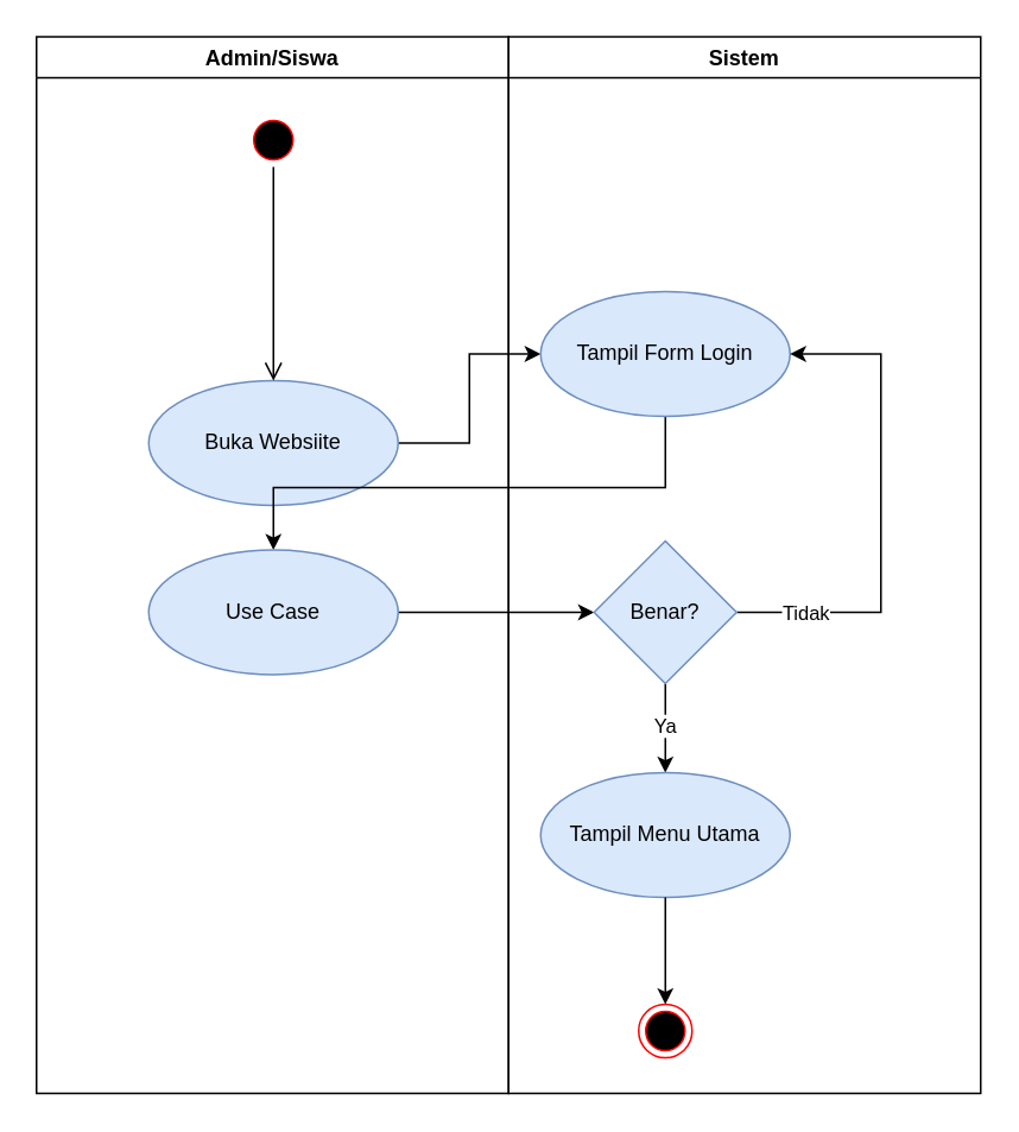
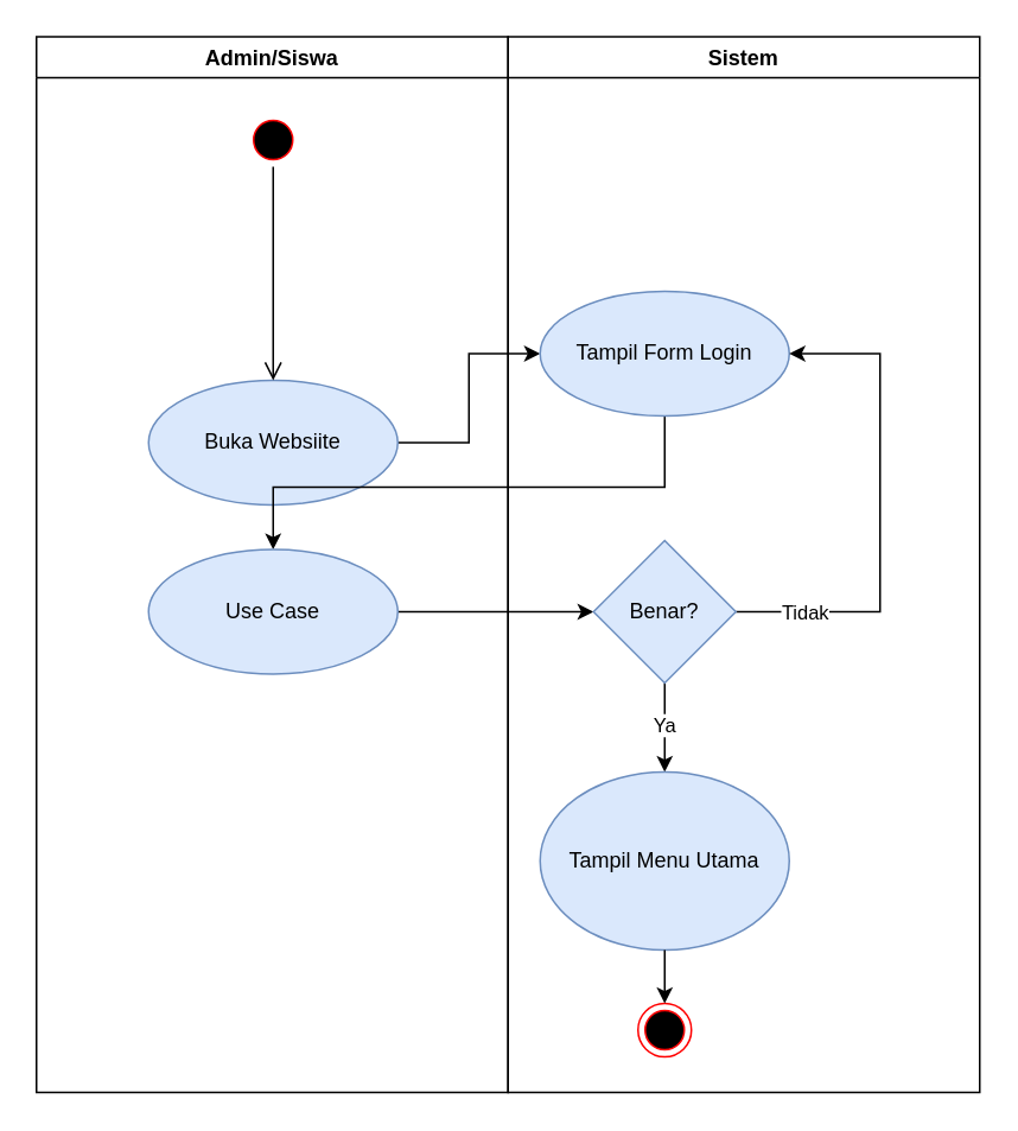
  <mxCell id="0" />
  <mxCell id="1" parent="0" />
  <mxCell id="2" value="" style="edgeStyle=orthogonalEdgeStyle;rounded=0;orthogonalLoop=1;jettySize=auto;html=1;" edge="1" parent="1" source="3" target="5"><mxGeometry relative="1" as="geometry" /></mxCell>
  <mxCell id="3" value="Buka Websiite" style="ellipse;whiteSpace=wrap;html=1;fillColor=#dae8fc;strokeColor=#6c8ebf;" vertex="1" parent="1"><mxGeometry x="83" y="213" width="140" height="70" as="geometry" /></mxCell>
  <mxCell id="4" style="edgeStyle=orthogonalEdgeStyle;rounded=0;orthogonalLoop=1;jettySize=auto;html=1;entryX=0.5;entryY=0;entryDx=0;entryDy=0;" edge="1" parent="1" source="5" target="7"><mxGeometry relative="1" as="geometry"><Array as="points"><mxPoint x="373" y="273" /><mxPoint x="153" y="273" /></Array></mxGeometry></mxCell>
  <mxCell id="5" value="Tampil Form Login" style="ellipse;whiteSpace=wrap;html=1;fillColor=#dae8fc;strokeColor=#6c8ebf;" vertex="1" parent="1"><mxGeometry x="303" y="163" width="140" height="70" as="geometry" /></mxCell>
  <mxCell id="6" value="" style="edgeStyle=orthogonalEdgeStyle;rounded=0;orthogonalLoop=1;jettySize=auto;html=1;" edge="1" parent="1" source="7" target="12"><mxGeometry relative="1" as="geometry" /></mxCell>
  <mxCell id="7" value="Use Case" style="ellipse;whiteSpace=wrap;html=1;fillColor=#dae8fc;strokeColor=#6c8ebf;" vertex="1" parent="1"><mxGeometry x="83" y="308" width="140" height="70" as="geometry" /></mxCell>
  <mxCell id="8" value="" style="edgeStyle=orthogonalEdgeStyle;rounded=0;orthogonalLoop=1;jettySize=auto;html=1;" edge="1" parent="1" source="12" target="17"><mxGeometry relative="1" as="geometry" /></mxCell>
  <mxCell id="9" value="Ya" style="edgeLabel;html=1;align=center;verticalAlign=middle;resizable=0;points=[];" vertex="1" connectable="0" parent="8"><mxGeometry x="-0.1" y="-1" relative="1" as="geometry"><mxPoint as="offset" /></mxGeometry></mxCell>
  <mxCell id="10" style="edgeStyle=orthogonalEdgeStyle;rounded=0;orthogonalLoop=1;jettySize=auto;html=1;entryX=1;entryY=0.5;entryDx=0;entryDy=0;" edge="1" parent="1" source="12" target="5"><mxGeometry relative="1" as="geometry"><mxPoint x="493" y="173" as="targetPoint" /><Array as="points"><mxPoint x="494" y="343" /><mxPoint x="494" y="198" /></Array></mxGeometry></mxCell>
  <mxCell id="11" value="Tidak" style="edgeLabel;html=1;align=center;verticalAlign=middle;resizable=0;points=[];" vertex="1" connectable="0" parent="10"><mxGeometry x="-0.726" y="-3" relative="1" as="geometry"><mxPoint y="-3" as="offset" /></mxGeometry></mxCell>
  <mxCell id="12" value="Benar?" style="rhombus;whiteSpace=wrap;html=1;fillColor=#dae8fc;strokeColor=#6c8ebf;" vertex="1" parent="1"><mxGeometry x="333" y="303" width="80" height="80" as="geometry" /></mxCell>
  <mxCell id="13" value="" style="ellipse;html=1;shape=startState;fillColor=#000000;strokeColor=#ff0000;" vertex="1" parent="1"><mxGeometry x="138" y="63" width="30" height="30" as="geometry" /></mxCell>
  <mxCell id="14" value="" style="edgeStyle=orthogonalEdgeStyle;html=1;verticalAlign=bottom;endArrow=open;endSize=8;strokeColor=#000000;rounded=0;entryX=0.5;entryY=0;entryDx=0;entryDy=0;" edge="1" source="13" parent="1" target="3"><mxGeometry relative="1" as="geometry"><mxPoint x="153" y="153" as="targetPoint" /></mxGeometry></mxCell>
  <mxCell id="15" value="Admin/Siswa" style="swimlane;" vertex="1" parent="1"><mxGeometry x="20" y="20" width="265" height="593" as="geometry" /></mxCell>
  <mxCell id="16" value="Sistem" style="swimlane;" vertex="1" parent="1"><mxGeometry x="285" y="20" width="265" height="593" as="geometry"><mxRectangle x="425" y="140" width="100" height="30" as="alternateBounds" /></mxGeometry></mxCell>
- <mxCell id="17" value="Tampil Menu Utama" style="ellipse;whiteSpace=wrap;html=1;fillColor=#dae8fc;strokeColor=#6c8ebf;" vertex="1" parent="16"><mxGeometry x="18" y="413" width="140" height="70" as="geometry" /></mxCell>
+ <mxCell id="17" value="Tampil Menu Utama" style="ellipse;whiteSpace=wrap;html=1;fillColor=#dae8fc;strokeColor=#6c8ebf;" vertex="1" parent="16"><mxGeometry x="18" y="413" width="140" height="100" as="geometry" /></mxCell>
  <mxCell id="18" value="" style="ellipse;html=1;shape=endState;fillColor=#000000;strokeColor=#ff0000;" vertex="1" parent="16"><mxGeometry x="73" y="543" width="30" height="30" as="geometry" /></mxCell>
  <mxCell id="19" value="" style="edgeStyle=orthogonalEdgeStyle;rounded=0;orthogonalLoop=1;jettySize=auto;html=1;" edge="1" parent="16" source="17" target="18"><mxGeometry relative="1" as="geometry" /></mxCell>
